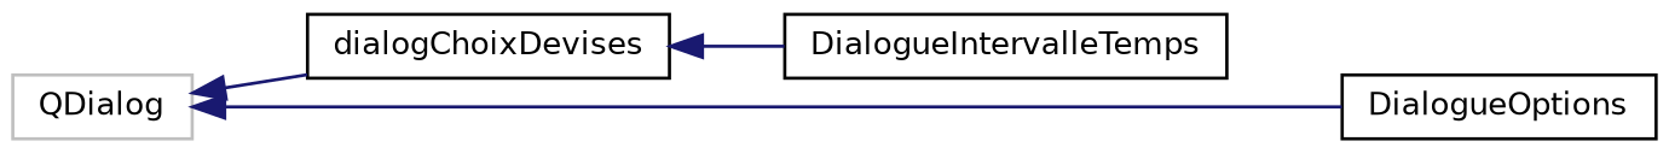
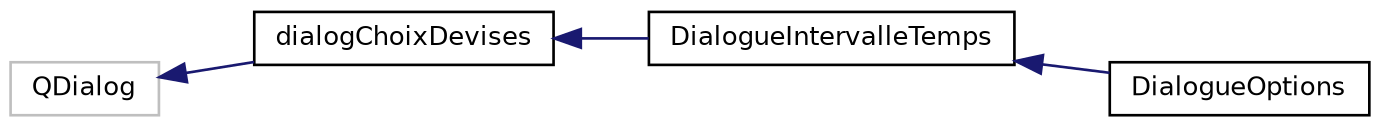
  digraph {
    rankdir=LR
    node [color=black fillcolor=white fontname=Helvetica fontsize=10 shape=record style=filled]
    edge [color=midnightblue dir=back fontname=Helvetica fontsize=10 labelfontname=Helvetica labelfontsize=10 style=solid]
    n1 [color=grey75 height=0.2 label=QDialog width=0.4]
    n2 [height=0.2 label=dialogChoixDevises width=0.4]
    n3 [height=0.2 label=DialogueOptions width=0.4]
    n4 [height=0.2 label=DialogueIntervalleTemps width=0.4]
    n1 -> n2
-   n1 -> n3
+   n4 -> n3
    n2 -> n4
  }
